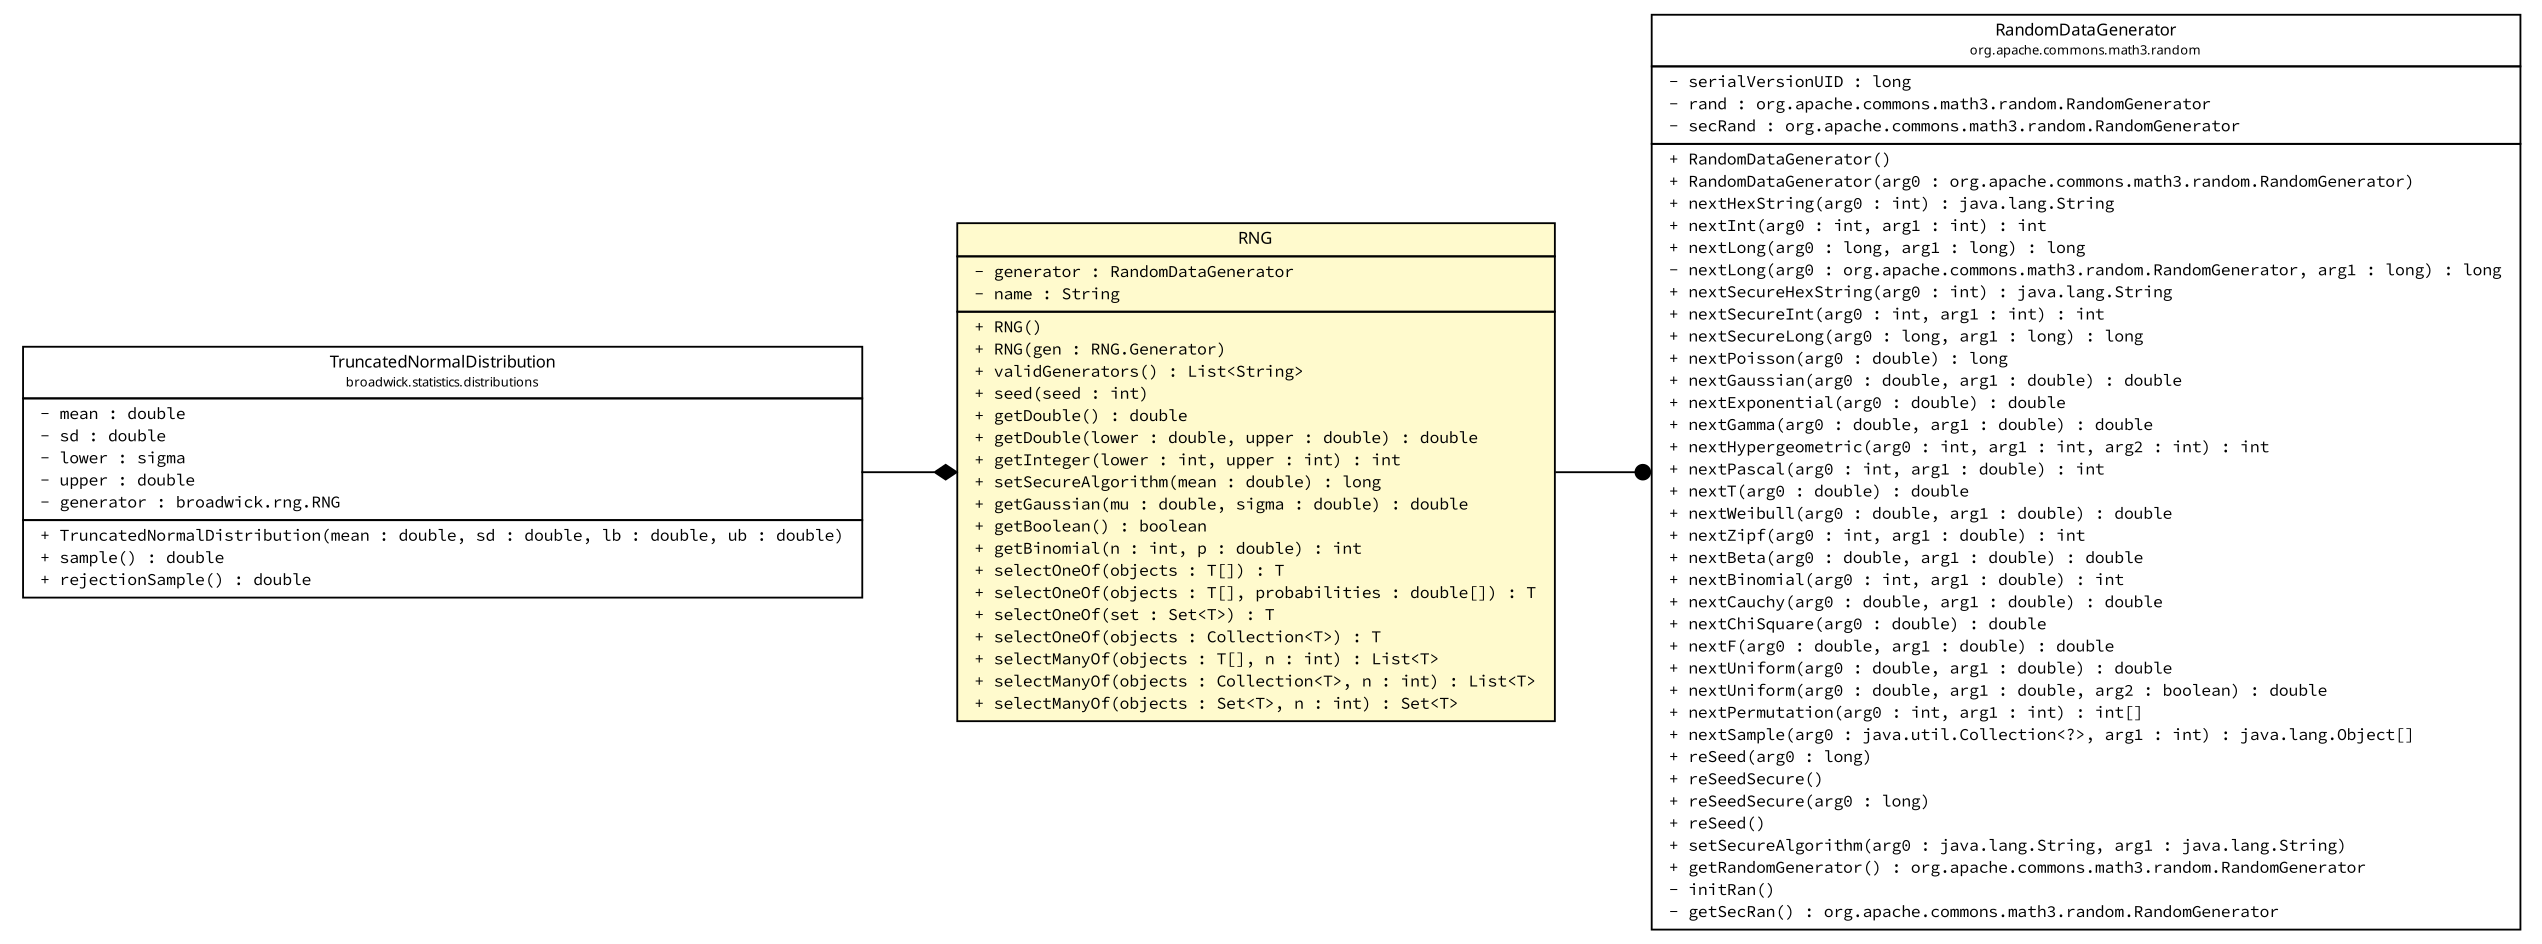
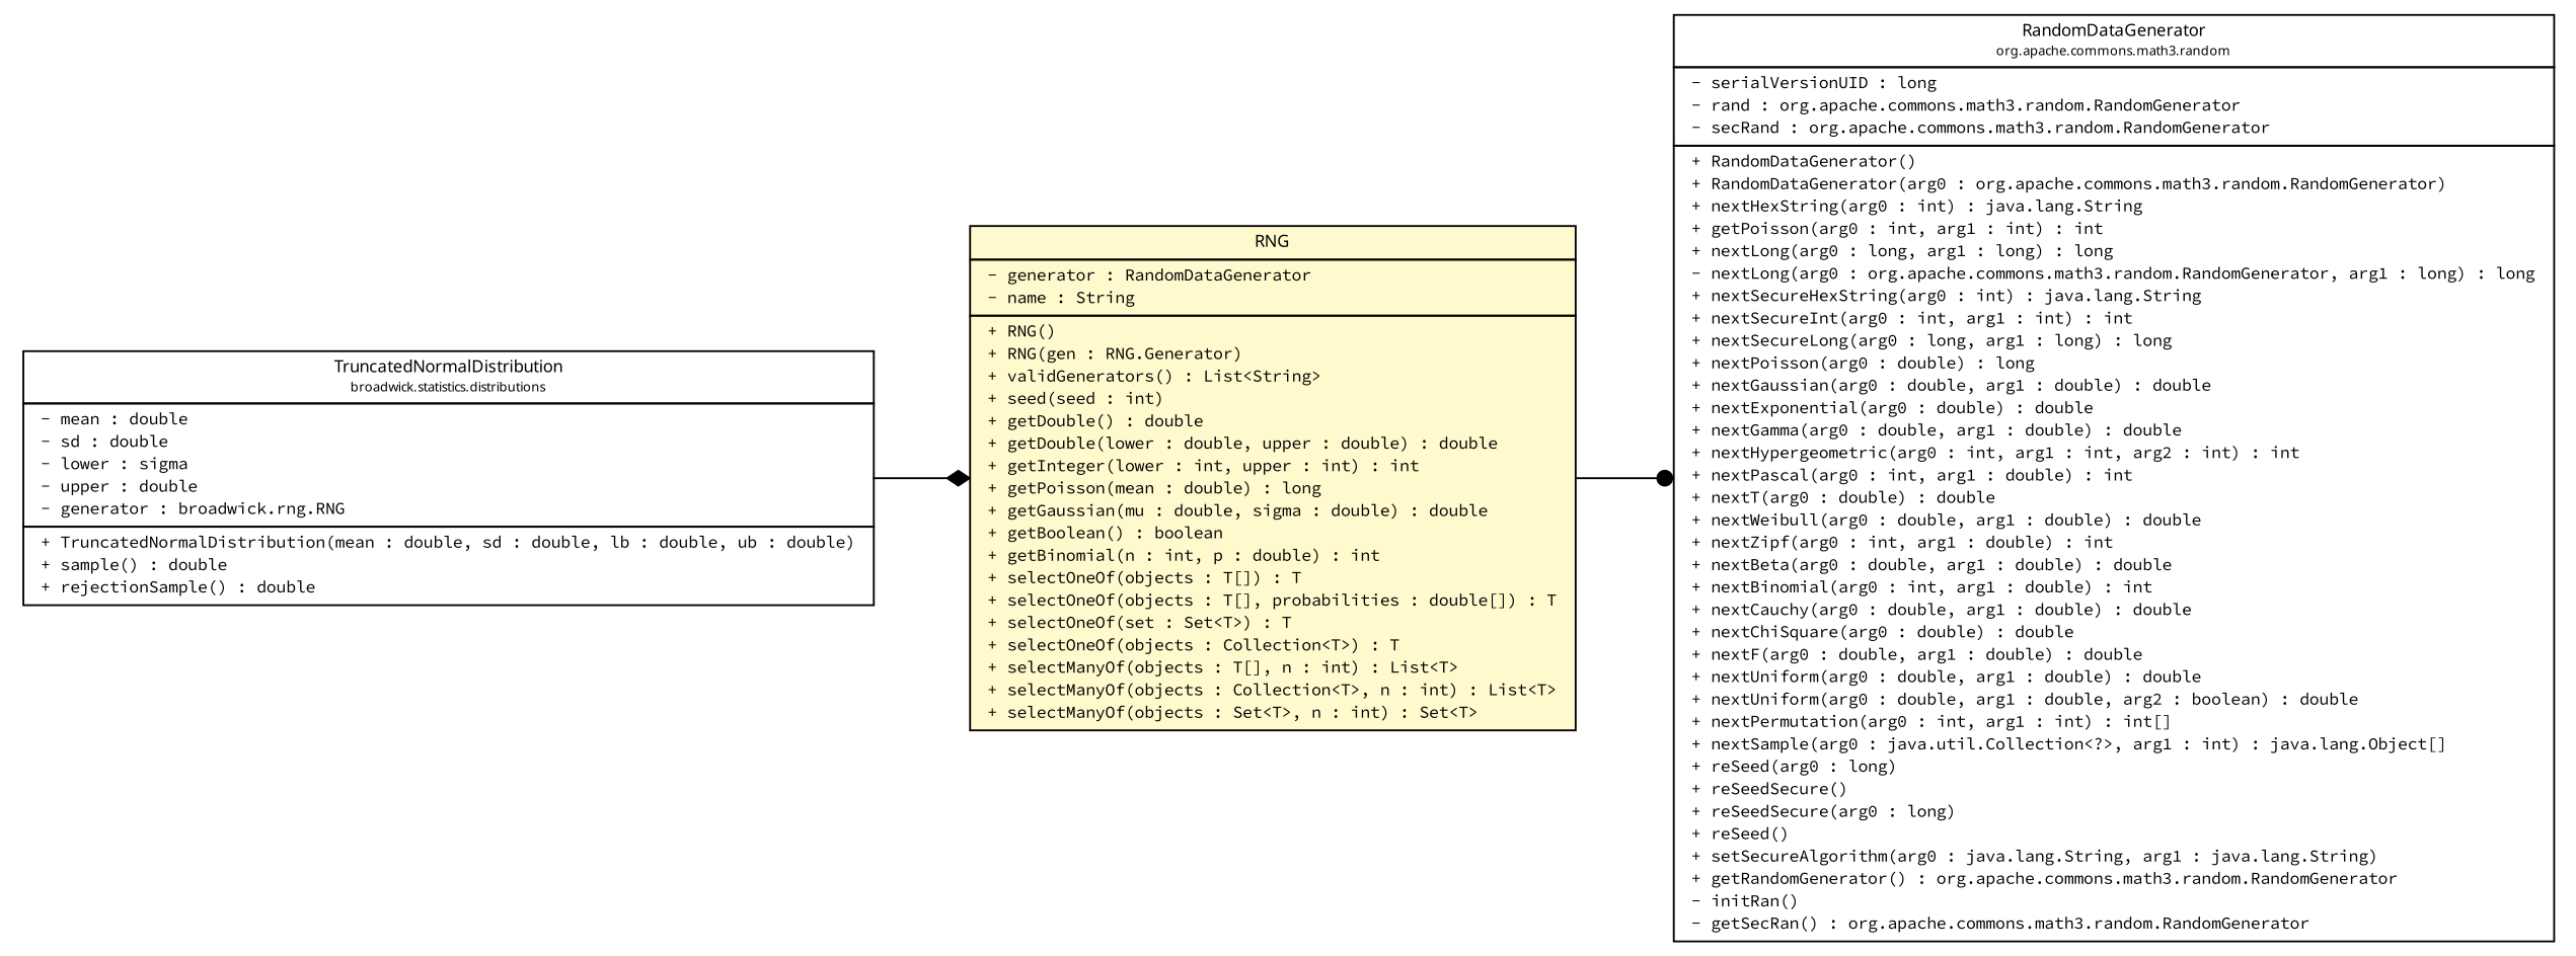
  digraph {
    fontname="Source Code Pro"
    nodesep=0.25
    rankdir=LR
    ranksep=0.5
    node [fontcolor=black fontname="Source Code Pro" fontsize=9.0 shape=plaintext]
    edge [color=black fontcolor=black fontname="Source Code Pro" fontsize=10.0 headport=p labelfontname="Trebuchet MS" labelfontsize=10 tailport=p]
-   n1 [label=<<table title="broadwick.rng.RNG" border="0" cellborder="1" cellspacing="0" cellpadding="2" port="p" bgcolor="lemonChiffon" href="./RNG.html"> 		<tr><td><table border="0" cellspacing="0" cellpadding="1"> <tr><td align="center" balign="center"><font face="Trebuchet MS"> RNG </font></td></tr> 		</table></td></tr> 		<tr><td><table border="0" cellspacing="0" cellpadding="1"> <tr><td align="left" balign="left"> - generator : RandomDataGenerator </td></tr> <tr><td align="left" balign="left"> - name : String </td></tr> 		</table></td></tr> 		<tr><td><table border="0" cellspacing="0" cellpadding="1"> <tr><td align="left" balign="left"> + RNG() </td></tr> <tr><td align="left" balign="left"> + RNG(gen : RNG.Generator) </td></tr> <tr><td align="left" balign="left"> + validGenerators() : List&lt;String&gt; </td></tr> <tr><td align="left" balign="left"> + seed(seed : int) </td></tr> <tr><td align="left" balign="left"> + getDouble() : double </td></tr> <tr><td align="left" balign="left"> + getDouble(lower : double, upper : double) : double </td></tr> <tr><td align="left" balign="left"> + getInteger(lower : int, upper : int) : int </td></tr> <tr><td align="left" balign="left"> + setSecureAlgorithm(mean : double) : long </td></tr> <tr><td align="left" balign="left"> + getGaussian(mu : double, sigma : double) : double </td></tr> <tr><td align="left" balign="left"> + getBoolean() : boolean </td></tr> <tr><td align="left" balign="left"> + getBinomial(n : int, p : double) : int </td></tr> <tr><td align="left" balign="left"> + selectOneOf(objects : T[]) : T </td></tr> <tr><td align="left" balign="left"> + selectOneOf(objects : T[], probabilities : double[]) : T </td></tr> <tr><td align="left" balign="left"> + selectOneOf(set : Set&lt;T&gt;) : T </td></tr> <tr><td align="left" balign="left"> + selectOneOf(objects : Collection&lt;T&gt;) : T </td></tr> <tr><td align="left" balign="left"> + selectManyOf(objects : T[], n : int) : List&lt;T&gt; </td></tr> <tr><td align="left" balign="left"> + selectManyOf(objects : Collection&lt;T&gt;, n : int) : List&lt;T&gt; </td></tr> <tr><td align="left" balign="left"> + selectManyOf(objects : Set&lt;T&gt;, n : int) : Set&lt;T&gt; </td></tr> 		</table></td></tr> 		</table>>]
-   n2 [label=<<table title="org.apache.commons.math3.random.RandomDataGenerator" border="0" cellborder="1" cellspacing="0" cellpadding="2" port="p" href="http://java.sun.com/j2se/1.4.2/docs/api/org/apache/commons/math3/random/RandomDataGenerator.html"> 		<tr><td><table border="0" cellspacing="0" cellpadding="1"> <tr><td align="center" balign="center"><font face="Trebuchet MS"> RandomDataGenerator </font></td></tr> <tr><td align="center" balign="center"><font face="Trebuchet MS" point-size="7.0"> org.apache.commons.math3.random </font></td></tr> 		</table></td></tr> 		<tr><td><table border="0" cellspacing="0" cellpadding="1"> <tr><td align="left" balign="left"> - serialVersionUID : long </td></tr> <tr><td align="left" balign="left"> - rand : org.apache.commons.math3.random.RandomGenerator </td></tr> <tr><td align="left" balign="left"> - secRand : org.apache.commons.math3.random.RandomGenerator </td></tr> 		</table></td></tr> 		<tr><td><table border="0" cellspacing="0" cellpadding="1"> <tr><td align="left" balign="left"> + RandomDataGenerator() </td></tr> <tr><td align="left" balign="left"> + RandomDataGenerator(arg0 : org.apache.commons.math3.random.RandomGenerator) </td></tr> <tr><td align="left" balign="left"> + nextHexString(arg0 : int) : java.lang.String </td></tr> <tr><td align="left" balign="left"> + nextInt(arg0 : int, arg1 : int) : int </td></tr> <tr><td align="left" balign="left"> + nextLong(arg0 : long, arg1 : long) : long </td></tr> <tr><td align="left" balign="left"> - nextLong(arg0 : org.apache.commons.math3.random.RandomGenerator, arg1 : long) : long </td></tr> <tr><td align="left" balign="left"> + nextSecureHexString(arg0 : int) : java.lang.String </td></tr> <tr><td align="left" balign="left"> + nextSecureInt(arg0 : int, arg1 : int) : int </td></tr> <tr><td align="left" balign="left"> + nextSecureLong(arg0 : long, arg1 : long) : long </td></tr> <tr><td align="left" balign="left"> + nextPoisson(arg0 : double) : long </td></tr> <tr><td align="left" balign="left"> + nextGaussian(arg0 : double, arg1 : double) : double </td></tr> <tr><td align="left" balign="left"> + nextExponential(arg0 : double) : double </td></tr> <tr><td align="left" balign="left"> + nextGamma(arg0 : double, arg1 : double) : double </td></tr> <tr><td align="left" balign="left"> + nextHypergeometric(arg0 : int, arg1 : int, arg2 : int) : int </td></tr> <tr><td align="left" balign="left"> + nextPascal(arg0 : int, arg1 : double) : int </td></tr> <tr><td align="left" balign="left"> + nextT(arg0 : double) : double </td></tr> <tr><td align="left" balign="left"> + nextWeibull(arg0 : double, arg1 : double) : double </td></tr> <tr><td align="left" balign="left"> + nextZipf(arg0 : int, arg1 : double) : int </td></tr> <tr><td align="left" balign="left"> + nextBeta(arg0 : double, arg1 : double) : double </td></tr> <tr><td align="left" balign="left"> + nextBinomial(arg0 : int, arg1 : double) : int </td></tr> <tr><td align="left" balign="left"> + nextCauchy(arg0 : double, arg1 : double) : double </td></tr> <tr><td align="left" balign="left"> + nextChiSquare(arg0 : double) : double </td></tr> <tr><td align="left" balign="left"> + nextF(arg0 : double, arg1 : double) : double </td></tr> <tr><td align="left" balign="left"> + nextUniform(arg0 : double, arg1 : double) : double </td></tr> <tr><td align="left" balign="left"> + nextUniform(arg0 : double, arg1 : double, arg2 : boolean) : double </td></tr> <tr><td align="left" balign="left"> + nextPermutation(arg0 : int, arg1 : int) : int[] </td></tr> <tr><td align="left" balign="left"> + nextSample(arg0 : java.util.Collection&lt;?&gt;, arg1 : int) : java.lang.Object[] </td></tr> <tr><td align="left" balign="left"> + reSeed(arg0 : long) </td></tr> <tr><td align="left" balign="left"> + reSeedSecure() </td></tr> <tr><td align="left" balign="left"> + reSeedSecure(arg0 : long) </td></tr> <tr><td align="left" balign="left"> + reSeed() </td></tr> <tr><td align="left" balign="left"> + setSecureAlgorithm(arg0 : java.lang.String, arg1 : java.lang.String) </td></tr> <tr><td align="left" balign="left"> + getRandomGenerator() : org.apache.commons.math3.random.RandomGenerator </td></tr> <tr><td align="left" balign="left"> - initRan() </td></tr> <tr><td align="left" balign="left"> - getSecRan() : org.apache.commons.math3.random.RandomGenerator </td></tr> 		</table></td></tr> 		</table>>]
+   n1 [label=<<table title="broadwick.rng.RNG" border="0" cellborder="1" cellspacing="0" cellpadding="2" port="p" bgcolor="lemonChiffon" href="./RNG.html"> 		<tr><td><table border="0" cellspacing="0" cellpadding="1"> <tr><td align="center" balign="center"><font face="Trebuchet MS"> RNG </font></td></tr> 		</table></td></tr> 		<tr><td><table border="0" cellspacing="0" cellpadding="1"> <tr><td align="left" balign="left"> - generator : RandomDataGenerator </td></tr> <tr><td align="left" balign="left"> - name : String </td></tr> 		</table></td></tr> 		<tr><td><table border="0" cellspacing="0" cellpadding="1"> <tr><td align="left" balign="left"> + RNG() </td></tr> <tr><td align="left" balign="left"> + RNG(gen : RNG.Generator) </td></tr> <tr><td align="left" balign="left"> + validGenerators() : List&lt;String&gt; </td></tr> <tr><td align="left" balign="left"> + seed(seed : int) </td></tr> <tr><td align="left" balign="left"> + getDouble() : double </td></tr> <tr><td align="left" balign="left"> + getDouble(lower : double, upper : double) : double </td></tr> <tr><td align="left" balign="left"> + getInteger(lower : int, upper : int) : int </td></tr> <tr><td align="left" balign="left"> + getPoisson(mean : double) : long </td></tr> <tr><td align="left" balign="left"> + getGaussian(mu : double, sigma : double) : double </td></tr> <tr><td align="left" balign="left"> + getBoolean() : boolean </td></tr> <tr><td align="left" balign="left"> + getBinomial(n : int, p : double) : int </td></tr> <tr><td align="left" balign="left"> + selectOneOf(objects : T[]) : T </td></tr> <tr><td align="left" balign="left"> + selectOneOf(objects : T[], probabilities : double[]) : T </td></tr> <tr><td align="left" balign="left"> + selectOneOf(set : Set&lt;T&gt;) : T </td></tr> <tr><td align="left" balign="left"> + selectOneOf(objects : Collection&lt;T&gt;) : T </td></tr> <tr><td align="left" balign="left"> + selectManyOf(objects : T[], n : int) : List&lt;T&gt; </td></tr> <tr><td align="left" balign="left"> + selectManyOf(objects : Collection&lt;T&gt;, n : int) : List&lt;T&gt; </td></tr> <tr><td align="left" balign="left"> + selectManyOf(objects : Set&lt;T&gt;, n : int) : Set&lt;T&gt; </td></tr> 		</table></td></tr> 		</table>>]
+   n2 [label=<<table title="org.apache.commons.math3.random.RandomDataGenerator" border="0" cellborder="1" cellspacing="0" cellpadding="2" port="p" href="http://java.sun.com/j2se/1.4.2/docs/api/org/apache/commons/math3/random/RandomDataGenerator.html"> 		<tr><td><table border="0" cellspacing="0" cellpadding="1"> <tr><td align="center" balign="center"><font face="Trebuchet MS"> RandomDataGenerator </font></td></tr> <tr><td align="center" balign="center"><font face="Trebuchet MS" point-size="7.0"> org.apache.commons.math3.random </font></td></tr> 		</table></td></tr> 		<tr><td><table border="0" cellspacing="0" cellpadding="1"> <tr><td align="left" balign="left"> - serialVersionUID : long </td></tr> <tr><td align="left" balign="left"> - rand : org.apache.commons.math3.random.RandomGenerator </td></tr> <tr><td align="left" balign="left"> - secRand : org.apache.commons.math3.random.RandomGenerator </td></tr> 		</table></td></tr> 		<tr><td><table border="0" cellspacing="0" cellpadding="1"> <tr><td align="left" balign="left"> + RandomDataGenerator() </td></tr> <tr><td align="left" balign="left"> + RandomDataGenerator(arg0 : org.apache.commons.math3.random.RandomGenerator) </td></tr> <tr><td align="left" balign="left"> + nextHexString(arg0 : int) : java.lang.String </td></tr> <tr><td align="left" balign="left"> + getPoisson(arg0 : int, arg1 : int) : int </td></tr> <tr><td align="left" balign="left"> + nextLong(arg0 : long, arg1 : long) : long </td></tr> <tr><td align="left" balign="left"> - nextLong(arg0 : org.apache.commons.math3.random.RandomGenerator, arg1 : long) : long </td></tr> <tr><td align="left" balign="left"> + nextSecureHexString(arg0 : int) : java.lang.String </td></tr> <tr><td align="left" balign="left"> + nextSecureInt(arg0 : int, arg1 : int) : int </td></tr> <tr><td align="left" balign="left"> + nextSecureLong(arg0 : long, arg1 : long) : long </td></tr> <tr><td align="left" balign="left"> + nextPoisson(arg0 : double) : long </td></tr> <tr><td align="left" balign="left"> + nextGaussian(arg0 : double, arg1 : double) : double </td></tr> <tr><td align="left" balign="left"> + nextExponential(arg0 : double) : double </td></tr> <tr><td align="left" balign="left"> + nextGamma(arg0 : double, arg1 : double) : double </td></tr> <tr><td align="left" balign="left"> + nextHypergeometric(arg0 : int, arg1 : int, arg2 : int) : int </td></tr> <tr><td align="left" balign="left"> + nextPascal(arg0 : int, arg1 : double) : int </td></tr> <tr><td align="left" balign="left"> + nextT(arg0 : double) : double </td></tr> <tr><td align="left" balign="left"> + nextWeibull(arg0 : double, arg1 : double) : double </td></tr> <tr><td align="left" balign="left"> + nextZipf(arg0 : int, arg1 : double) : int </td></tr> <tr><td align="left" balign="left"> + nextBeta(arg0 : double, arg1 : double) : double </td></tr> <tr><td align="left" balign="left"> + nextBinomial(arg0 : int, arg1 : double) : int </td></tr> <tr><td align="left" balign="left"> + nextCauchy(arg0 : double, arg1 : double) : double </td></tr> <tr><td align="left" balign="left"> + nextChiSquare(arg0 : double) : double </td></tr> <tr><td align="left" balign="left"> + nextF(arg0 : double, arg1 : double) : double </td></tr> <tr><td align="left" balign="left"> + nextUniform(arg0 : double, arg1 : double) : double </td></tr> <tr><td align="left" balign="left"> + nextUniform(arg0 : double, arg1 : double, arg2 : boolean) : double </td></tr> <tr><td align="left" balign="left"> + nextPermutation(arg0 : int, arg1 : int) : int[] </td></tr> <tr><td align="left" balign="left"> + nextSample(arg0 : java.util.Collection&lt;?&gt;, arg1 : int) : java.lang.Object[] </td></tr> <tr><td align="left" balign="left"> + reSeed(arg0 : long) </td></tr> <tr><td align="left" balign="left"> + reSeedSecure() </td></tr> <tr><td align="left" balign="left"> + reSeedSecure(arg0 : long) </td></tr> <tr><td align="left" balign="left"> + reSeed() </td></tr> <tr><td align="left" balign="left"> + setSecureAlgorithm(arg0 : java.lang.String, arg1 : java.lang.String) </td></tr> <tr><td align="left" balign="left"> + getRandomGenerator() : org.apache.commons.math3.random.RandomGenerator </td></tr> <tr><td align="left" balign="left"> - initRan() </td></tr> <tr><td align="left" balign="left"> - getSecRan() : org.apache.commons.math3.random.RandomGenerator </td></tr> 		</table></td></tr> 		</table>>]
    n3 [label=<<table title="broadwick.statistics.distributions.TruncatedNormalDistribution" border="0" cellborder="1" cellspacing="0" cellpadding="2" port="p" href="../statistics/distributions/TruncatedNormalDistribution.html"> 		<tr><td><table border="0" cellspacing="0" cellpadding="1"> <tr><td align="center" balign="center"><font face="Trebuchet MS"> TruncatedNormalDistribution </font></td></tr> <tr><td align="center" balign="center"><font face="Trebuchet MS" point-size="7.0"> broadwick.statistics.distributions </font></td></tr> 		</table></td></tr> 		<tr><td><table border="0" cellspacing="0" cellpadding="1"> <tr><td align="left" balign="left"> - mean : double </td></tr> <tr><td align="left" balign="left"> - sd : double </td></tr> <tr><td align="left" balign="left"> - lower : sigma </td></tr> <tr><td align="left" balign="left"> - upper : double </td></tr> <tr><td align="left" balign="left"> - generator : broadwick.rng.RNG </td></tr> 		</table></td></tr> 		<tr><td><table border="0" cellspacing="0" cellpadding="1"> <tr><td align="left" balign="left"> + TruncatedNormalDistribution(mean : double, sd : double, lb : double, ub : double) </td></tr> <tr><td align="left" balign="left"> + sample() : double </td></tr> <tr><td align="left" balign="left"> + rejectionSample() : double </td></tr> 		</table></td></tr> 		</table>>]
    n1 -> n2 [arrowhead=dot]
    n3 -> n1 [arrowhead=diamond]
  }
